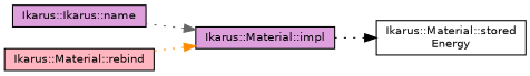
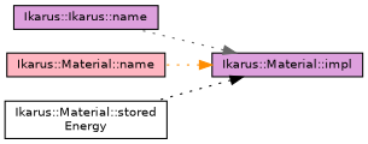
  digraph {
    rankdir=RL
    node [color=black fillcolor=plum fontname=Helvetica fontsize=10 shape=record style=filled]
    edge [dir=back fontname=Helvetica fontsize=10 labelfontname=Helvetica labelfontsize=10 style=dotted]
    n1 [fontcolor=black height=0.2 label="Ikarus::Material::impl" width=0.4]
    n2 [height=0.2 label="Ikarus::Ikarus::name" width=0.4]
-   n3 [fillcolor=lightpink height=0.2 label="Ikarus::Material::rebind" width=0.4]
+   n3 [fillcolor=lightpink height=0.2 label="Ikarus::Material::name" width=0.4]
    n4 [fillcolor=white height=0.2 label="Ikarus::Material::stored\lEnergy" width=0.4]
    n1 -> n2 [color=gray40]
    n1 -> n3 [color=darkorange]
-   n4 -> n1 [color=black]
+   n1 -> n4 [color=black]
  }
